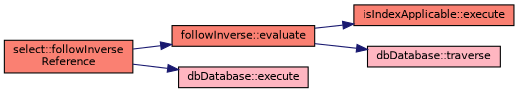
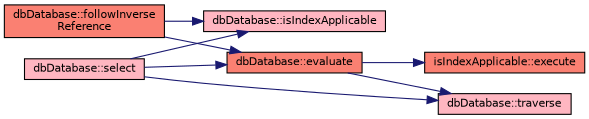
  digraph {
    rankdir=RL
    node [color=black fillcolor=salmon fontname=Helvetica fontsize=10 shape=record style=filled]
    edge [color=midnightblue dir=back fontname=Helvetica fontsize=10 labelfontname=Helvetica labelfontsize=10 style=solid]
    n1 [fontcolor=black height=0.2 label="isIndexApplicable::execute" width=0.4]
-   n2 [height=0.2 label="followInverse::evaluate" width=0.4]
-   n3 [height=0.2 label="select::followInverse\lReference" width=0.4]
+   n2 [height=0.2 label="dbDatabase::evaluate" width=0.4]
+   n3 [height=0.2 label="dbDatabase::followInverse\lReference" width=0.4]
+   n4 [fillcolor=lightpink height=0.2 label="dbDatabase::select" width=0.4]
    n5 [fillcolor=lightpink height=0.2 label="dbDatabase::traverse" width=0.4]
-   n6 [fillcolor=lightpink height=0.2 label="dbDatabase::execute" width=0.4]
+   n6 [fillcolor=lightpink height=0.2 label="dbDatabase::isIndexApplicable" width=0.4]
    n1 -> n2
    n2 -> n3
+   n2 -> n4
    n5 -> n2
+   n5 -> n4
    n6 -> n3
+   n6 -> n4
  }
